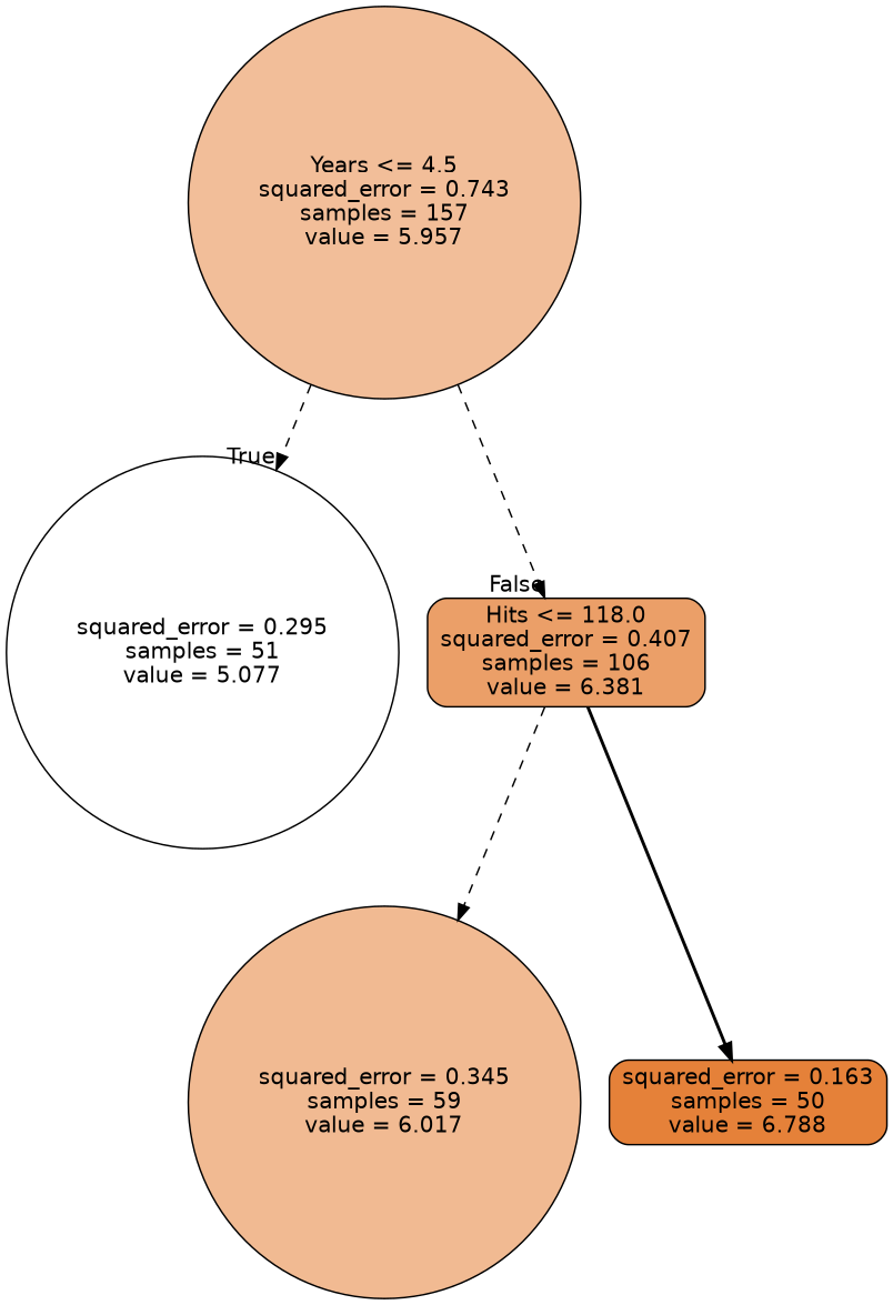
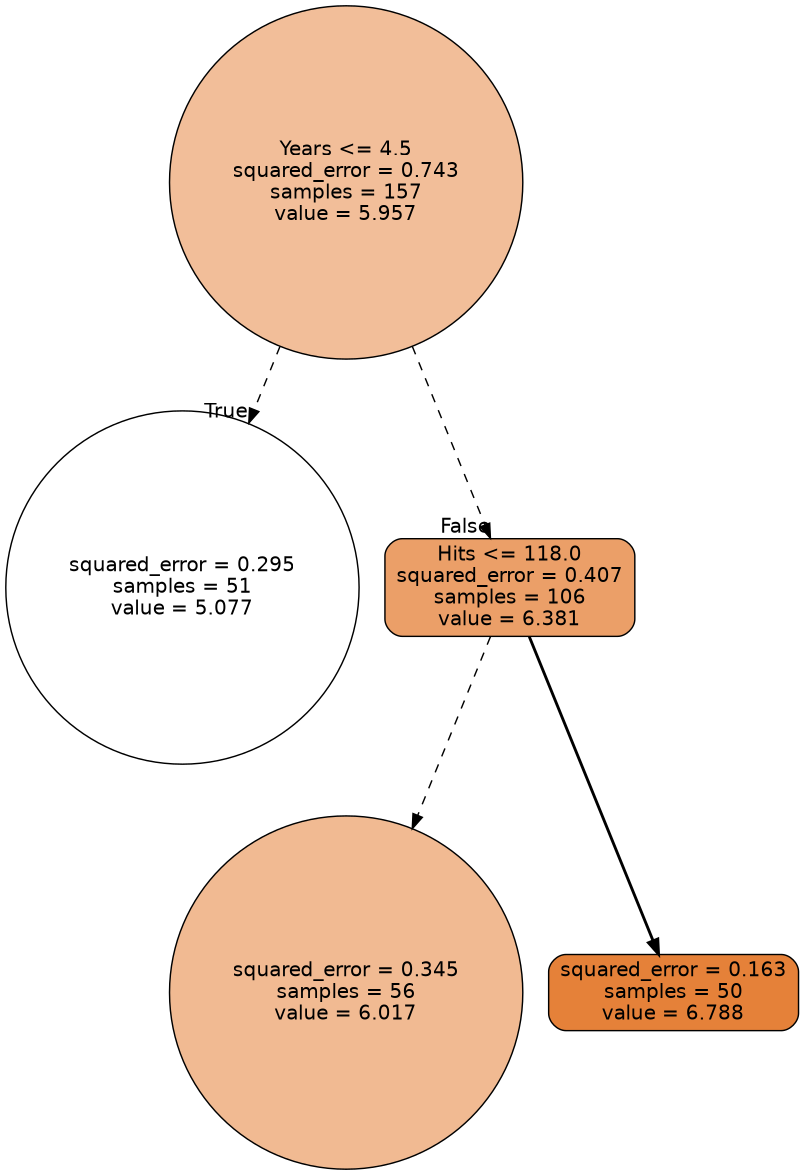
  digraph {
    node [color=black fontname=helvetica shape=circle style="filled, rounded"]
    edge [fontname=helvetica style=dashed]
    n1 [fillcolor="#f2be99" label="Years <= 4.5\nsquared_error = 0.743\nsamples = 157\nvalue = 5.957"]
    n2 [fillcolor="#ffffff" label="squared_error = 0.295\nsamples = 51\nvalue = 5.077"]
    n3 [fillcolor="#eb9f68" label="Hits <= 118.0\nsquared_error = 0.407\nsamples = 106\nvalue = 6.381" shape=box]
-   n4 [fillcolor="#f1ba92" label="squared_error = 0.345\nsamples = 59\nvalue = 6.017"]
+   n4 [fillcolor="#f1ba92" label="squared_error = 0.345\nsamples = 56\nvalue = 6.017"]
    n5 [fillcolor="#e58139" label="squared_error = 0.163\nsamples = 50\nvalue = 6.788" shape=box]
    n1 -> n2 [headlabel=True labelangle=45 labeldistance=2.5]
    n1 -> n3 [headlabel=False labelangle=-45 labeldistance=2.5]
    n3 -> n4
    n3 -> n5 [style=bold]
  }
